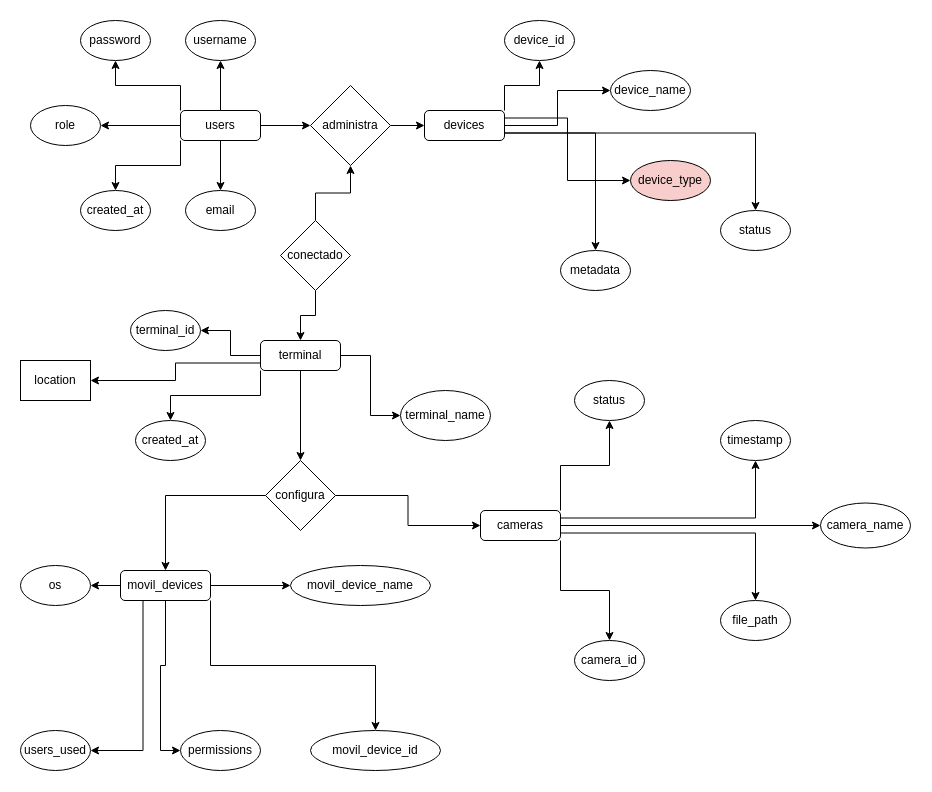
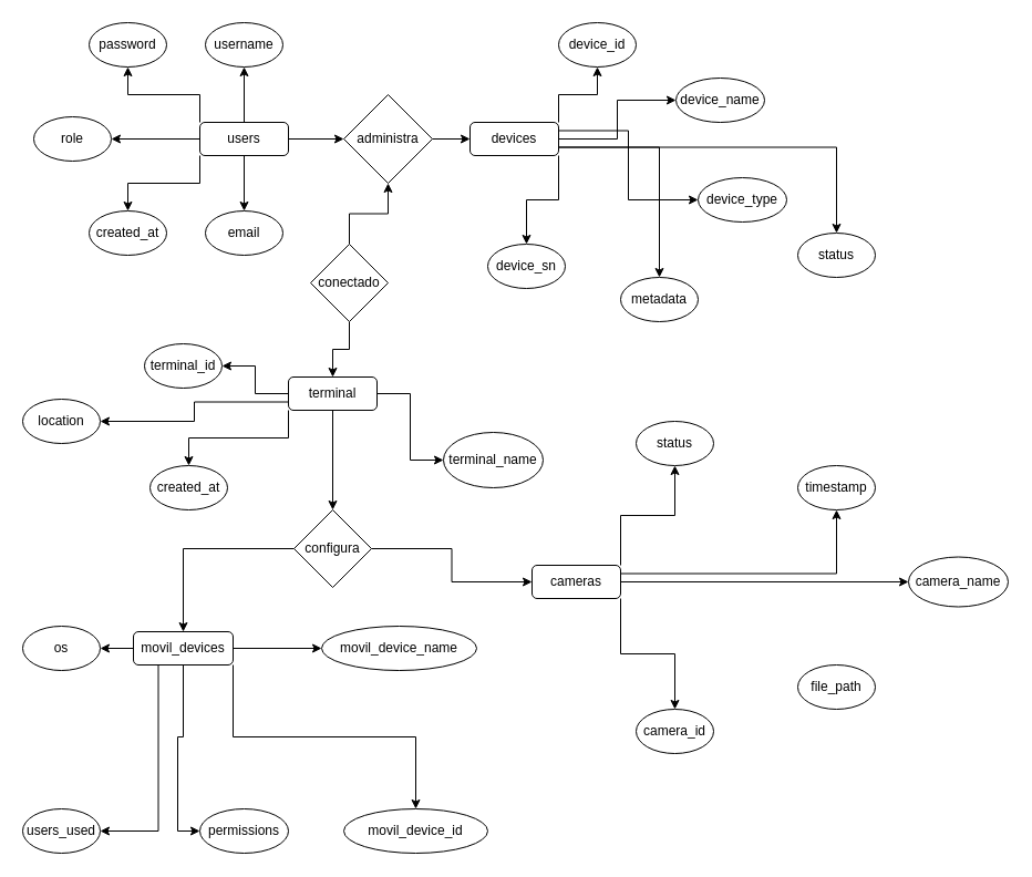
  <mxCell id="0" />
  <mxCell id="1" parent="0" />
  <mxCell id="2" style="edgeStyle=orthogonalEdgeStyle;rounded=0;orthogonalLoop=1;jettySize=auto;html=1;entryX=1;entryY=0.5;entryDx=0;entryDy=0;" edge="1" parent="1" source="8" target="10"><mxGeometry relative="1" as="geometry" /></mxCell>
  <mxCell id="3" style="edgeStyle=orthogonalEdgeStyle;rounded=0;orthogonalLoop=1;jettySize=auto;html=1;exitX=0;exitY=0;exitDx=0;exitDy=0;entryX=0.5;entryY=1;entryDx=0;entryDy=0;" edge="1" parent="1" source="8" target="11"><mxGeometry relative="1" as="geometry" /></mxCell>
  <mxCell id="4" style="edgeStyle=orthogonalEdgeStyle;rounded=0;orthogonalLoop=1;jettySize=auto;html=1;entryX=0.5;entryY=1;entryDx=0;entryDy=0;" edge="1" parent="1" source="8" target="12"><mxGeometry relative="1" as="geometry" /></mxCell>
  <mxCell id="5" style="edgeStyle=orthogonalEdgeStyle;rounded=0;orthogonalLoop=1;jettySize=auto;html=1;entryX=0.5;entryY=0;entryDx=0;entryDy=0;" edge="1" parent="1" source="8" target="13"><mxGeometry relative="1" as="geometry" /></mxCell>
  <mxCell id="6" style="edgeStyle=orthogonalEdgeStyle;rounded=0;orthogonalLoop=1;jettySize=auto;html=1;exitX=0;exitY=1;exitDx=0;exitDy=0;" edge="1" parent="1" source="8" target="9"><mxGeometry relative="1" as="geometry" /></mxCell>
  <mxCell id="7" style="edgeStyle=orthogonalEdgeStyle;rounded=0;orthogonalLoop=1;jettySize=auto;html=1;exitX=1;exitY=0.5;exitDx=0;exitDy=0;entryX=0;entryY=0.5;entryDx=0;entryDy=0;" edge="1" parent="1" source="8" target="38"><mxGeometry relative="1" as="geometry" /></mxCell>
  <mxCell id="8" value="users" style="rounded=1;whiteSpace=wrap;html=1;" vertex="1" parent="1"><mxGeometry x="180" y="110" width="80" height="30" as="geometry" /></mxCell>
  <mxCell id="9" value="created_at" style="ellipse;whiteSpace=wrap;html=1;" vertex="1" parent="1"><mxGeometry x="80" y="190" width="70" height="40" as="geometry" /></mxCell>
  <mxCell id="10" value="role" style="ellipse;whiteSpace=wrap;html=1;" vertex="1" parent="1"><mxGeometry x="30" y="105" width="70" height="40" as="geometry" /></mxCell>
  <mxCell id="11" value="password" style="ellipse;whiteSpace=wrap;html=1;" vertex="1" parent="1"><mxGeometry x="80" y="20" width="70" height="40" as="geometry" /></mxCell>
  <mxCell id="12" value="username" style="ellipse;whiteSpace=wrap;html=1;" vertex="1" parent="1"><mxGeometry x="185" y="20" width="70" height="40" as="geometry" /></mxCell>
  <mxCell id="13" value="email" style="ellipse;whiteSpace=wrap;html=1;" vertex="1" parent="1"><mxGeometry x="185" y="190" width="70" height="40" as="geometry" /></mxCell>
  <mxCell id="14" style="edgeStyle=orthogonalEdgeStyle;rounded=0;orthogonalLoop=1;jettySize=auto;html=1;exitX=1;exitY=0.25;exitDx=0;exitDy=0;entryX=0;entryY=0.5;entryDx=0;entryDy=0;" edge="1" parent="1" source="20" target="23"><mxGeometry relative="1" as="geometry" /></mxCell>
  <mxCell id="15" style="edgeStyle=orthogonalEdgeStyle;rounded=0;orthogonalLoop=1;jettySize=auto;html=1;" edge="1" parent="1" source="20" target="22"><mxGeometry relative="1" as="geometry" /></mxCell>
  <mxCell id="16" style="edgeStyle=orthogonalEdgeStyle;rounded=0;orthogonalLoop=1;jettySize=auto;html=1;exitX=1;exitY=0;exitDx=0;exitDy=0;entryX=0.5;entryY=1;entryDx=0;entryDy=0;" edge="1" parent="1" source="20" target="21"><mxGeometry relative="1" as="geometry" /></mxCell>
+ <mxCell id="17" style="edgeStyle=orthogonalEdgeStyle;rounded=0;orthogonalLoop=1;jettySize=auto;html=1;exitX=1;exitY=1;exitDx=0;exitDy=0;entryX=0.5;entryY=0;entryDx=0;entryDy=0;" edge="1" parent="1" source="20" target="25"><mxGeometry relative="1" as="geometry" /></mxCell>
  <mxCell id="18" style="edgeStyle=orthogonalEdgeStyle;rounded=0;orthogonalLoop=1;jettySize=auto;html=1;exitX=1;exitY=0.75;exitDx=0;exitDy=0;entryX=0.5;entryY=0;entryDx=0;entryDy=0;" edge="1" parent="1" source="20" target="24"><mxGeometry relative="1" as="geometry" /></mxCell>
  <mxCell id="19" style="edgeStyle=orthogonalEdgeStyle;rounded=0;orthogonalLoop=1;jettySize=auto;html=1;exitX=1;exitY=0.75;exitDx=0;exitDy=0;entryX=0.5;entryY=0;entryDx=0;entryDy=0;" edge="1" parent="1" source="20" target="26"><mxGeometry relative="1" as="geometry" /></mxCell>
  <mxCell id="20" value="devices" style="rounded=1;whiteSpace=wrap;html=1;" vertex="1" parent="1"><mxGeometry x="424" y="110" width="80" height="30" as="geometry" /></mxCell>
  <mxCell id="21" value="device_id" style="ellipse;whiteSpace=wrap;html=1;" vertex="1" parent="1"><mxGeometry x="504" y="20" width="70" height="40" as="geometry" /></mxCell>
  <mxCell id="22" value="device_name" style="ellipse;whiteSpace=wrap;html=1;" vertex="1" parent="1"><mxGeometry x="610" y="70" width="80" height="40" as="geometry" /></mxCell>
- <mxCell id="23" value="device_type" style="ellipse;whiteSpace=wrap;html=1;fillColor=#f8cecc;" vertex="1" parent="1"><mxGeometry x="630" y="160" width="80" height="40" as="geometry" /></mxCell>
+ <mxCell id="23" value="device_type" style="ellipse;whiteSpace=wrap;html=1;" vertex="1" parent="1"><mxGeometry x="630" y="160" width="80" height="40" as="geometry" /></mxCell>
  <mxCell id="24" value="status" style="ellipse;whiteSpace=wrap;html=1;" vertex="1" parent="1"><mxGeometry x="720" y="210" width="70" height="40" as="geometry" /></mxCell>
+ <mxCell id="25" value="device_sn" style="ellipse;whiteSpace=wrap;html=1;" vertex="1" parent="1"><mxGeometry x="440" y="220" width="70" height="40" as="geometry" /></mxCell>
  <mxCell id="26" value="metadata" style="ellipse;whiteSpace=wrap;html=1;" vertex="1" parent="1"><mxGeometry x="560" y="250" width="70" height="40" as="geometry" /></mxCell>
  <mxCell id="27" style="edgeStyle=orthogonalEdgeStyle;rounded=0;orthogonalLoop=1;jettySize=auto;html=1;exitX=1;exitY=0.5;exitDx=0;exitDy=0;entryX=0;entryY=0.5;entryDx=0;entryDy=0;" edge="1" parent="1" source="32" target="34"><mxGeometry relative="1" as="geometry" /></mxCell>
  <mxCell id="28" style="edgeStyle=orthogonalEdgeStyle;rounded=0;orthogonalLoop=1;jettySize=auto;html=1;exitX=0;exitY=0.5;exitDx=0;exitDy=0;entryX=1;entryY=0.5;entryDx=0;entryDy=0;" edge="1" parent="1" source="32" target="33"><mxGeometry relative="1" as="geometry" /></mxCell>
  <mxCell id="29" style="edgeStyle=orthogonalEdgeStyle;rounded=0;orthogonalLoop=1;jettySize=auto;html=1;exitX=0;exitY=0.75;exitDx=0;exitDy=0;entryX=1;entryY=0.5;entryDx=0;entryDy=0;" edge="1" parent="1" source="32" target="36"><mxGeometry relative="1" as="geometry" /></mxCell>
  <mxCell id="30" style="edgeStyle=orthogonalEdgeStyle;rounded=0;orthogonalLoop=1;jettySize=auto;html=1;exitX=0;exitY=1;exitDx=0;exitDy=0;entryX=0.5;entryY=0;entryDx=0;entryDy=0;" edge="1" parent="1" source="32" target="35"><mxGeometry relative="1" as="geometry" /></mxCell>
  <mxCell id="31" style="edgeStyle=orthogonalEdgeStyle;rounded=0;orthogonalLoop=1;jettySize=auto;html=1;exitX=0.5;exitY=1;exitDx=0;exitDy=0;entryX=0.5;entryY=0;entryDx=0;entryDy=0;" edge="1" parent="1" source="32" target="44"><mxGeometry relative="1" as="geometry" /></mxCell>
  <mxCell id="32" value="terminal" style="rounded=1;whiteSpace=wrap;html=1;" vertex="1" parent="1"><mxGeometry x="260" y="340" width="80" height="30" as="geometry" /></mxCell>
  <mxCell id="33" value="terminal_id" style="ellipse;whiteSpace=wrap;html=1;" vertex="1" parent="1"><mxGeometry x="130" y="310" width="70" height="40" as="geometry" /></mxCell>
  <mxCell id="34" value="terminal_name" style="ellipse;whiteSpace=wrap;html=1;" vertex="1" parent="1"><mxGeometry x="400" y="390" width="90" height="50" as="geometry" /></mxCell>
  <mxCell id="35" value="created_at" style="ellipse;whiteSpace=wrap;html=1;" vertex="1" parent="1"><mxGeometry x="135" y="420" width="70" height="40" as="geometry" /></mxCell>
- <mxCell id="36" value="location" style="whiteSpace=wrap;html=1;rounded=0;" vertex="1" parent="1"><mxGeometry x="20" y="360" width="70" height="40" as="geometry" /></mxCell>
+ <mxCell id="36" value="location" style="ellipse;whiteSpace=wrap;html=1;" vertex="1" parent="1"><mxGeometry x="20" y="360" width="70" height="40" as="geometry" /></mxCell>
  <mxCell id="37" style="edgeStyle=orthogonalEdgeStyle;rounded=0;orthogonalLoop=1;jettySize=auto;html=1;exitX=1;exitY=0.5;exitDx=0;exitDy=0;entryX=0;entryY=0.5;entryDx=0;entryDy=0;" edge="1" parent="1" source="38" target="20"><mxGeometry relative="1" as="geometry" /></mxCell>
  <mxCell id="38" value="administra" style="rhombus;whiteSpace=wrap;html=1;" vertex="1" parent="1"><mxGeometry x="310" y="85" width="80" height="80" as="geometry" /></mxCell>
  <mxCell id="39" style="edgeStyle=orthogonalEdgeStyle;rounded=0;orthogonalLoop=1;jettySize=auto;html=1;exitX=0.5;exitY=0;exitDx=0;exitDy=0;" edge="1" parent="1" source="41" target="38"><mxGeometry relative="1" as="geometry" /></mxCell>
  <mxCell id="40" style="edgeStyle=orthogonalEdgeStyle;rounded=0;orthogonalLoop=1;jettySize=auto;html=1;exitX=0.5;exitY=1;exitDx=0;exitDy=0;entryX=0.5;entryY=0;entryDx=0;entryDy=0;" edge="1" parent="1" source="41" target="32"><mxGeometry relative="1" as="geometry" /></mxCell>
  <mxCell id="41" value="conectado" style="rhombus;whiteSpace=wrap;html=1;" vertex="1" parent="1"><mxGeometry x="280" y="220" width="70" height="70" as="geometry" /></mxCell>
  <mxCell id="42" style="edgeStyle=orthogonalEdgeStyle;rounded=0;orthogonalLoop=1;jettySize=auto;html=1;exitX=1;exitY=0.5;exitDx=0;exitDy=0;entryX=0;entryY=0.5;entryDx=0;entryDy=0;" edge="1" parent="1" source="44" target="50"><mxGeometry relative="1" as="geometry" /></mxCell>
  <mxCell id="43" style="edgeStyle=orthogonalEdgeStyle;rounded=0;orthogonalLoop=1;jettySize=auto;html=1;exitX=0;exitY=0.5;exitDx=0;exitDy=0;entryX=0.5;entryY=0;entryDx=0;entryDy=0;" edge="1" parent="1" source="44" target="61"><mxGeometry relative="1" as="geometry" /></mxCell>
  <mxCell id="44" value="configura" style="rhombus;whiteSpace=wrap;html=1;" vertex="1" parent="1"><mxGeometry x="265" y="460" width="70" height="70" as="geometry" /></mxCell>
  <mxCell id="45" style="edgeStyle=orthogonalEdgeStyle;rounded=0;orthogonalLoop=1;jettySize=auto;html=1;exitX=1;exitY=1;exitDx=0;exitDy=0;entryX=0.5;entryY=0;entryDx=0;entryDy=0;" edge="1" parent="1" source="50" target="54"><mxGeometry relative="1" as="geometry" /></mxCell>
- <mxCell id="46" style="edgeStyle=orthogonalEdgeStyle;rounded=0;orthogonalLoop=1;jettySize=auto;html=1;exitX=1;exitY=0.75;exitDx=0;exitDy=0;entryX=0.5;entryY=0;entryDx=0;entryDy=0;" edge="1" parent="1" source="50" target="55"><mxGeometry relative="1" as="geometry" /></mxCell>
  <mxCell id="47" style="edgeStyle=orthogonalEdgeStyle;rounded=0;orthogonalLoop=1;jettySize=auto;html=1;exitX=1;exitY=0.5;exitDx=0;exitDy=0;entryX=0;entryY=0.5;entryDx=0;entryDy=0;" edge="1" parent="1" source="50" target="52"><mxGeometry relative="1" as="geometry" /></mxCell>
  <mxCell id="48" style="edgeStyle=orthogonalEdgeStyle;rounded=0;orthogonalLoop=1;jettySize=auto;html=1;exitX=1;exitY=0.25;exitDx=0;exitDy=0;entryX=0.5;entryY=1;entryDx=0;entryDy=0;" edge="1" parent="1" source="50" target="53"><mxGeometry relative="1" as="geometry" /></mxCell>
  <mxCell id="49" style="edgeStyle=orthogonalEdgeStyle;rounded=0;orthogonalLoop=1;jettySize=auto;html=1;exitX=1;exitY=0;exitDx=0;exitDy=0;entryX=0.5;entryY=1;entryDx=0;entryDy=0;" edge="1" parent="1" source="50" target="51"><mxGeometry relative="1" as="geometry" /></mxCell>
  <mxCell id="50" value="cameras" style="rounded=1;whiteSpace=wrap;html=1;" vertex="1" parent="1"><mxGeometry x="480" y="510" width="80" height="30" as="geometry" /></mxCell>
  <mxCell id="51" value="status" style="ellipse;whiteSpace=wrap;html=1;" vertex="1" parent="1"><mxGeometry x="574" y="380" width="70" height="40" as="geometry" /></mxCell>
  <mxCell id="52" value="camera_name" style="ellipse;whiteSpace=wrap;html=1;" vertex="1" parent="1"><mxGeometry x="820" y="502.5" width="90" height="45" as="geometry" /></mxCell>
  <mxCell id="53" value="timestamp" style="ellipse;whiteSpace=wrap;html=1;" vertex="1" parent="1"><mxGeometry x="720" y="420" width="70" height="40" as="geometry" /></mxCell>
  <mxCell id="54" value="camera_id" style="ellipse;whiteSpace=wrap;html=1;" vertex="1" parent="1"><mxGeometry x="574" y="640" width="70" height="40" as="geometry" /></mxCell>
  <mxCell id="55" value="file_path" style="ellipse;whiteSpace=wrap;html=1;" vertex="1" parent="1"><mxGeometry x="720" y="600" width="70" height="40" as="geometry" /></mxCell>
  <mxCell id="56" style="edgeStyle=orthogonalEdgeStyle;rounded=0;orthogonalLoop=1;jettySize=auto;html=1;exitX=0;exitY=0.5;exitDx=0;exitDy=0;" edge="1" parent="1" source="61" target="62"><mxGeometry relative="1" as="geometry" /></mxCell>
  <mxCell id="57" style="edgeStyle=orthogonalEdgeStyle;rounded=0;orthogonalLoop=1;jettySize=auto;html=1;exitX=1;exitY=0.5;exitDx=0;exitDy=0;entryX=0;entryY=0.5;entryDx=0;entryDy=0;" edge="1" parent="1" source="61" target="66"><mxGeometry relative="1" as="geometry" /></mxCell>
  <mxCell id="58" style="edgeStyle=orthogonalEdgeStyle;rounded=0;orthogonalLoop=1;jettySize=auto;html=1;exitX=1;exitY=1;exitDx=0;exitDy=0;entryX=0.5;entryY=0;entryDx=0;entryDy=0;" edge="1" parent="1" source="61" target="64"><mxGeometry relative="1" as="geometry" /></mxCell>
  <mxCell id="59" style="edgeStyle=orthogonalEdgeStyle;rounded=0;orthogonalLoop=1;jettySize=auto;html=1;exitX=0.5;exitY=1;exitDx=0;exitDy=0;entryX=0;entryY=0.5;entryDx=0;entryDy=0;" edge="1" parent="1" source="61" target="65"><mxGeometry relative="1" as="geometry" /></mxCell>
  <mxCell id="60" style="edgeStyle=orthogonalEdgeStyle;rounded=0;orthogonalLoop=1;jettySize=auto;html=1;exitX=0.25;exitY=1;exitDx=0;exitDy=0;entryX=1;entryY=0.5;entryDx=0;entryDy=0;" edge="1" parent="1" source="61" target="63"><mxGeometry relative="1" as="geometry" /></mxCell>
  <mxCell id="61" value="movil_devices" style="rounded=1;whiteSpace=wrap;html=1;" vertex="1" parent="1"><mxGeometry x="120" y="570" width="90" height="30" as="geometry" /></mxCell>
  <mxCell id="62" value="os" style="ellipse;whiteSpace=wrap;html=1;" vertex="1" parent="1"><mxGeometry x="20" y="565" width="70" height="40" as="geometry" /></mxCell>
  <mxCell id="63" value="users_used" style="ellipse;whiteSpace=wrap;html=1;" vertex="1" parent="1"><mxGeometry x="20" y="730" width="70" height="40" as="geometry" /></mxCell>
  <mxCell id="64" value="movil_device_id" style="ellipse;whiteSpace=wrap;html=1;" vertex="1" parent="1"><mxGeometry x="310" y="730" width="130" height="40" as="geometry" /></mxCell>
  <mxCell id="65" value="permissions" style="ellipse;whiteSpace=wrap;html=1;" vertex="1" parent="1"><mxGeometry x="180" y="730" width="80" height="40" as="geometry" /></mxCell>
  <mxCell id="66" value="movil_device_name" style="ellipse;whiteSpace=wrap;html=1;" vertex="1" parent="1"><mxGeometry x="290" y="565" width="140" height="40" as="geometry" /></mxCell>
